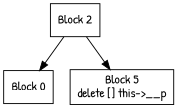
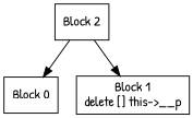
  digraph {
    fontname="Patrick Hand"
    node [fontname="Patrick Hand" shape=box]
    edge [fontname="Patrick Hand"]
    n1 [label="Block 0\n"]
-   n2 [label="Block 5\ndelete [] this->__p\n"]
+   n2 [label="Block 1\ndelete [] this->__p\n"]
    n3 [label="Block 2\n"]
    n3 -> n1
    n3 -> n2
  }
